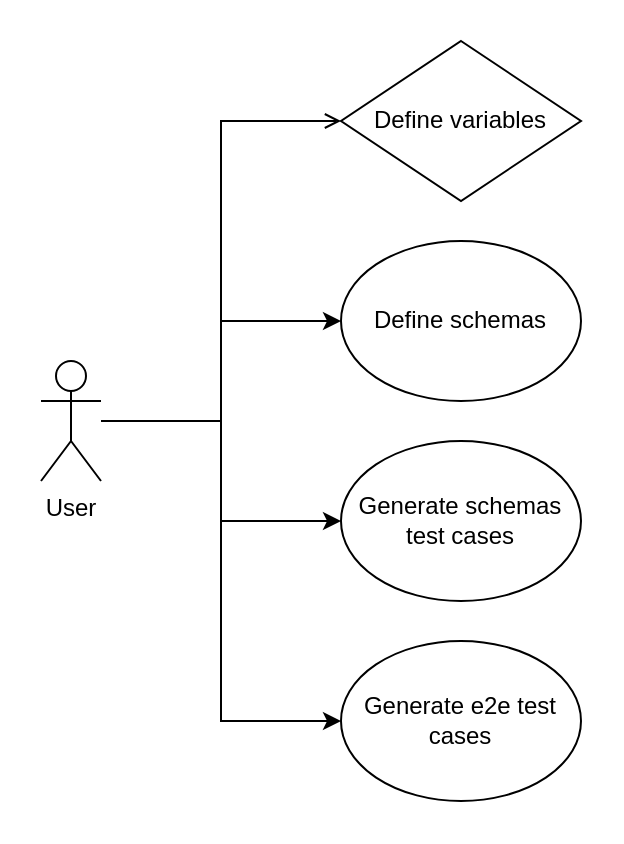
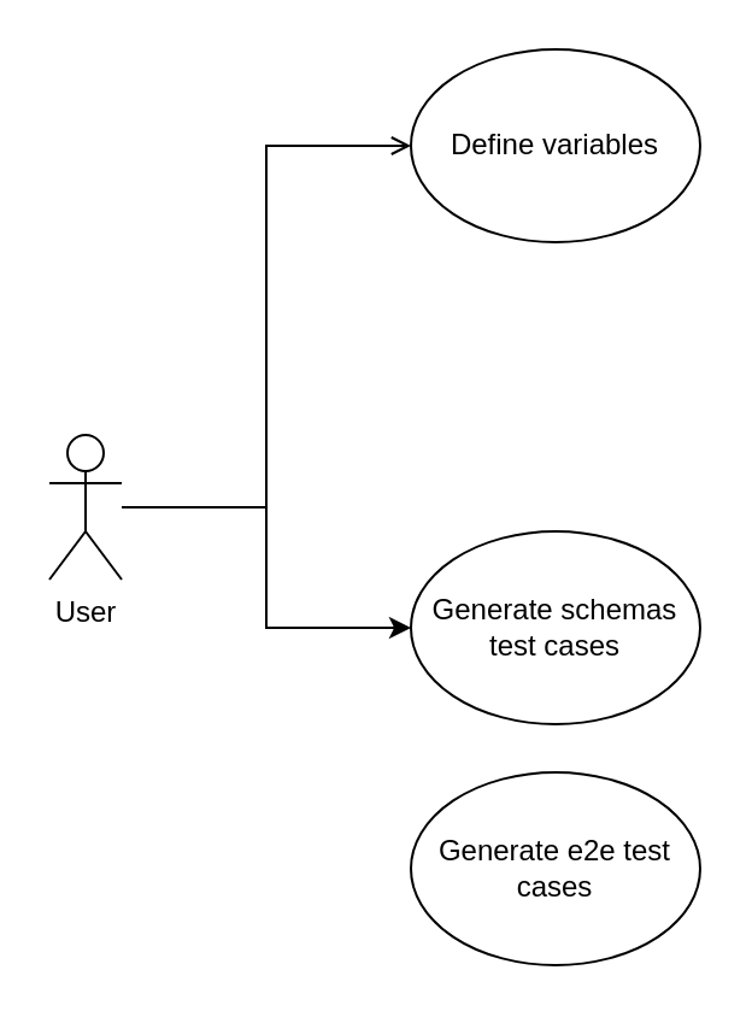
  <mxCell id="0" />
  <mxCell id="1" parent="0" />
  <mxCell id="2" style="edgeStyle=orthogonalEdgeStyle;rounded=0;orthogonalLoop=1;jettySize=auto;html=1;entryX=0;entryY=0.5;entryDx=0;entryDy=0;endArrow=open;" edge="1" parent="1" source="6" target="7"><mxGeometry relative="1" as="geometry" /></mxCell>
- <mxCell id="3" style="edgeStyle=orthogonalEdgeStyle;rounded=0;orthogonalLoop=1;jettySize=auto;html=1;entryX=0;entryY=0.5;entryDx=0;entryDy=0;" edge="1" parent="1" source="6" target="8"><mxGeometry relative="1" as="geometry" /></mxCell>
  <mxCell id="4" style="edgeStyle=orthogonalEdgeStyle;rounded=0;orthogonalLoop=1;jettySize=auto;html=1;entryX=0;entryY=0.5;entryDx=0;entryDy=0;" edge="1" parent="1" source="6" target="9"><mxGeometry relative="1" as="geometry" /></mxCell>
- <mxCell id="5" style="edgeStyle=orthogonalEdgeStyle;rounded=0;orthogonalLoop=1;jettySize=auto;html=1;entryX=0;entryY=0.5;entryDx=0;entryDy=0;" edge="1" parent="1" source="6" target="10"><mxGeometry relative="1" as="geometry" /></mxCell>
  <mxCell id="6" value="User" style="shape=umlActor;verticalLabelPosition=bottom;verticalAlign=top;html=1;outlineConnect=0;" vertex="1" parent="1"><mxGeometry x="20" y="180" width="30" height="60" as="geometry" /></mxCell>
- <mxCell id="7" value="Define variables" style="rhombus;whiteSpace=wrap;html=1;" vertex="1" parent="1"><mxGeometry x="170" y="20" width="120" height="80" as="geometry" /></mxCell>
- <mxCell id="8" value="Define schemas" style="ellipse;whiteSpace=wrap;html=1;" vertex="1" parent="1"><mxGeometry x="170" y="120" width="120" height="80" as="geometry" /></mxCell>
+ <mxCell id="7" value="Define variables" style="ellipse;whiteSpace=wrap;html=1;" vertex="1" parent="1"><mxGeometry x="170" y="20" width="120" height="80" as="geometry" /></mxCell>
  <mxCell id="9" value="Generate schemas test cases" style="ellipse;whiteSpace=wrap;html=1;" vertex="1" parent="1"><mxGeometry x="170" y="220" width="120" height="80" as="geometry" /></mxCell>
  <mxCell id="10" value="Generate e2e test cases" style="ellipse;whiteSpace=wrap;html=1;" vertex="1" parent="1"><mxGeometry x="170" y="320" width="120" height="80" as="geometry" /></mxCell>
